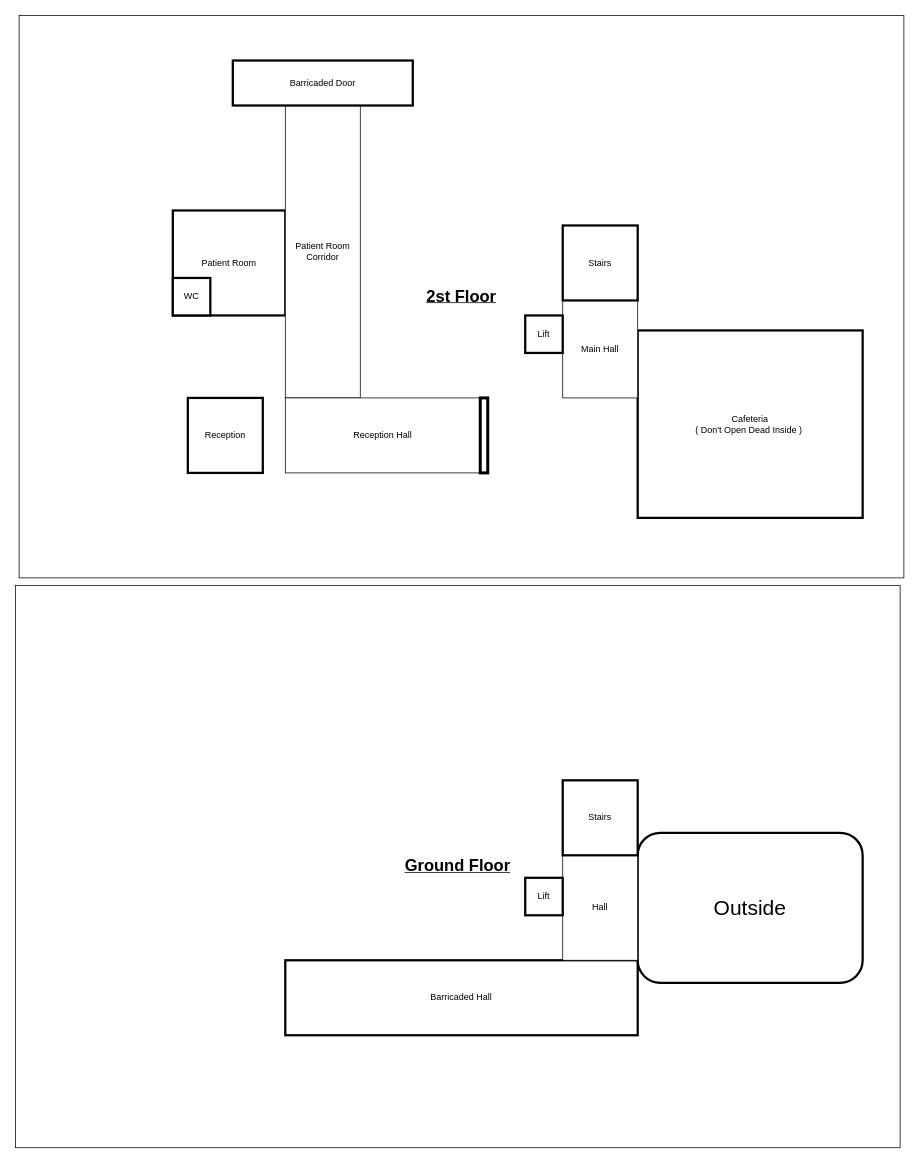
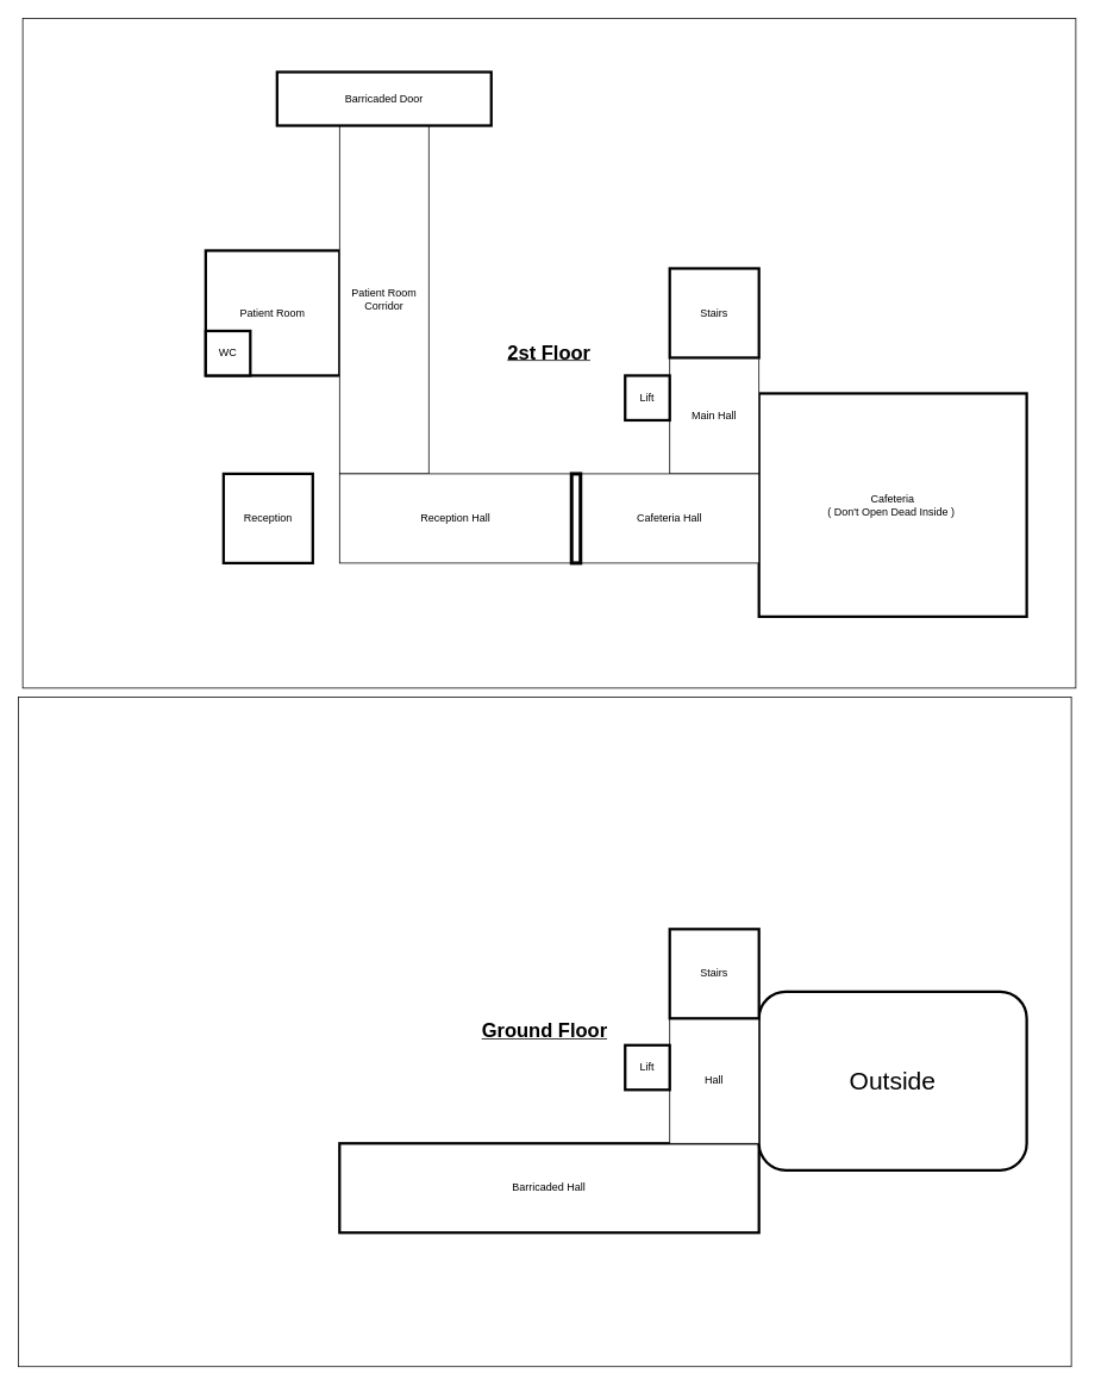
  <mxCell id="0" />
  <mxCell id="1" parent="0" />
  <mxCell id="2" value="&lt;b&gt;&lt;u&gt;&lt;font style=&quot;font-size: 22px;&quot;&gt;2st Floor&lt;/font&gt;&lt;/u&gt;&lt;/b&gt;" style="rounded=0;whiteSpace=wrap;html=1;" parent="1" vertex="1"><mxGeometry x="25" y="20" width="1180" height="750" as="geometry" /></mxCell>
  <mxCell id="3" value="&lt;div&gt;Patient Room&lt;/div&gt;" style="rounded=0;whiteSpace=wrap;html=1;strokeWidth=3;glass=0;shadow=0;" parent="1" vertex="1"><mxGeometry x="230" y="280" width="150" height="140" as="geometry" /></mxCell>
  <mxCell id="4" value="&lt;div&gt;Patient Room&lt;/div&gt;Corridor" style="rounded=0;whiteSpace=wrap;html=1;direction=south;strokeWidth=1;" parent="1" vertex="1"><mxGeometry x="380" y="140" width="100" height="390" as="geometry" /></mxCell>
  <mxCell id="5" value="Reception Hall" style="rounded=0;whiteSpace=wrap;html=1;strokeWidth=1;" parent="1" vertex="1"><mxGeometry x="380" y="530" width="260" height="100" as="geometry" /></mxCell>
  <mxCell id="6" value="Reception" style="rounded=0;whiteSpace=wrap;html=1;strokeWidth=3;" parent="1" vertex="1"><mxGeometry x="250" y="530" width="100" height="100" as="geometry" /></mxCell>
  <mxCell id="7" value="Cafeteria&lt;div&gt;( Don't Open Dead Inside )&amp;nbsp;&lt;/div&gt;" style="rounded=0;whiteSpace=wrap;html=1;strokeWidth=3;" parent="1" vertex="1"><mxGeometry x="850" y="440" width="300" height="250" as="geometry" /></mxCell>
  <mxCell id="8" value="WC" style="rounded=0;whiteSpace=wrap;html=1;strokeWidth=3;" parent="1" vertex="1"><mxGeometry x="230" y="370" width="50" height="50" as="geometry" /></mxCell>
  <mxCell id="9" value="Main Hall" style="rounded=0;whiteSpace=wrap;html=1;direction=south;" parent="1" vertex="1"><mxGeometry x="750" y="400" width="100" height="130" as="geometry" /></mxCell>
  <mxCell id="10" value="Lift" style="rounded=0;whiteSpace=wrap;html=1;strokeWidth=3;" parent="1" vertex="1"><mxGeometry x="700" y="420" width="50" height="50" as="geometry" /></mxCell>
  <mxCell id="11" value="Barricaded Door" style="rounded=0;whiteSpace=wrap;html=1;strokeWidth=3;" parent="1" vertex="1"><mxGeometry x="310" y="80" width="240" height="60" as="geometry" /></mxCell>
  <mxCell id="12" value="Stairs" style="rounded=0;whiteSpace=wrap;html=1;strokeWidth=3;" parent="1" vertex="1"><mxGeometry x="750" y="300" width="100" height="100" as="geometry" /></mxCell>
  <mxCell id="13" value="&lt;b&gt;&lt;u&gt;&lt;font style=&quot;font-size: 22px;&quot;&gt;Ground Floor&lt;/font&gt;&lt;/u&gt;&lt;/b&gt;" style="rounded=0;whiteSpace=wrap;html=1;" parent="1" vertex="1"><mxGeometry x="20" y="780" width="1180" height="750" as="geometry" /></mxCell>
  <mxCell id="14" value="Barricaded Hall" style="rounded=0;whiteSpace=wrap;html=1;strokeWidth=3;" parent="1" vertex="1"><mxGeometry x="380" y="1280" width="470" height="100" as="geometry" /></mxCell>
  <mxCell id="15" value="&lt;font style=&quot;font-size: 28px;&quot;&gt;Outside&lt;/font&gt;" style="whiteSpace=wrap;html=1;strokeWidth=3;rounded=1;" parent="1" vertex="1"><mxGeometry x="850" y="1110" width="300" height="200" as="geometry" /></mxCell>
  <mxCell id="16" value="Hall" style="rounded=0;whiteSpace=wrap;html=1;direction=south;" parent="1" vertex="1"><mxGeometry x="750" y="1140" width="100" height="140" as="geometry" /></mxCell>
  <mxCell id="17" value="Lift" style="rounded=0;whiteSpace=wrap;html=1;strokeWidth=3;" parent="1" vertex="1"><mxGeometry x="700" y="1170" width="50" height="50" as="geometry" /></mxCell>
  <mxCell id="18" value="Stairs" style="rounded=0;whiteSpace=wrap;html=1;strokeWidth=3;" parent="1" vertex="1"><mxGeometry x="750" y="1040" width="100" height="100" as="geometry" /></mxCell>
+ <mxCell id="19" value="Cafeteria Hall" style="rounded=0;whiteSpace=wrap;html=1;strokeWidth=1;" parent="1" vertex="1"><mxGeometry x="650" y="530" width="200" height="100" as="geometry" /></mxCell>
  <mxCell id="20" value="" style="rounded=0;whiteSpace=wrap;html=1;direction=south;strokeWidth=4;" parent="1" vertex="1"><mxGeometry x="640" y="530" width="10" height="100" as="geometry" /></mxCell>
